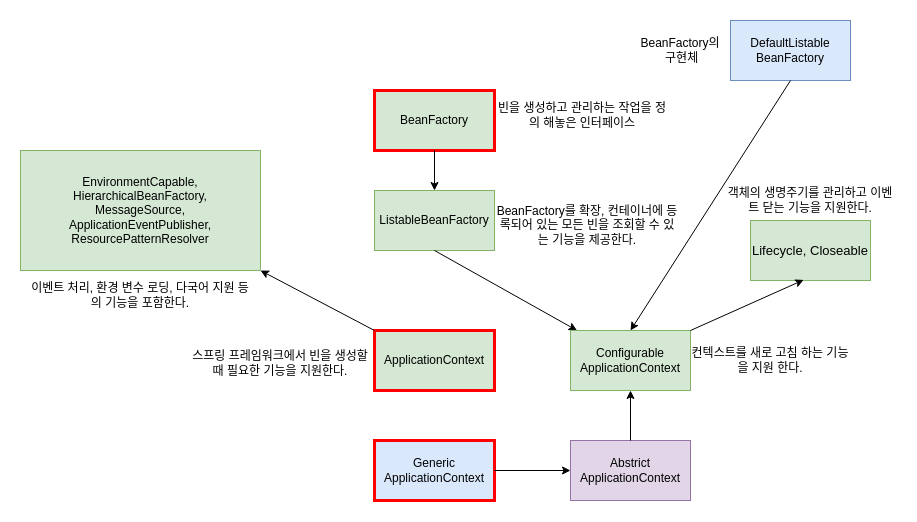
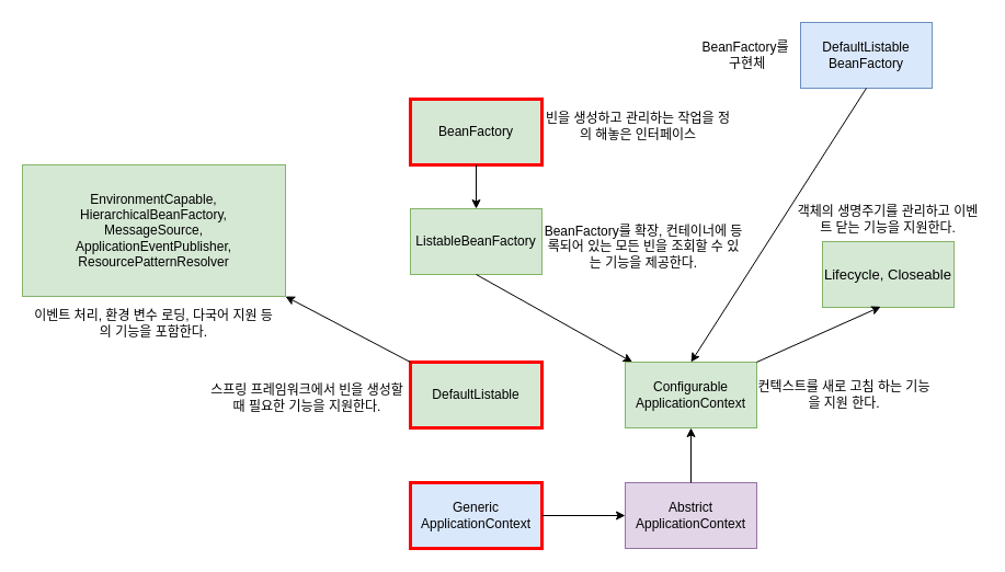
  <mxCell id="0" />
  <mxCell id="1" parent="0" />
- <mxCell id="2" value="ApplicationContext" style="rounded=0;whiteSpace=wrap;html=1;fillColor=#d5e8d4;strokeColor=#FF0000;strokeWidth=3;" parent="1" vertex="1"><mxGeometry x="374" y="330" width="120" height="60" as="geometry" /></mxCell>
+ <mxCell id="2" value="DefaultListable" style="rounded=0;whiteSpace=wrap;html=1;fillColor=#d5e8d4;strokeColor=#FF0000;strokeWidth=3;" parent="1" vertex="1"><mxGeometry x="374" y="330" width="120" height="60" as="geometry" /></mxCell>
  <mxCell id="3" value="ListableBeanFactory" style="rounded=0;whiteSpace=wrap;html=1;fillColor=#d5e8d4;strokeColor=#82b366;" parent="1" vertex="1"><mxGeometry x="374" y="190" width="120" height="60" as="geometry" /></mxCell>
  <mxCell id="4" value="" style="endArrow=classic;html=1;rounded=0;exitX=0.5;exitY=1;exitDx=0;exitDy=0;" parent="1" source="3" target="9" edge="1"><mxGeometry width="50" height="50" relative="1" as="geometry"><mxPoint x="470" y="255" as="sourcePoint" /><mxPoint x="480" y="280" as="targetPoint" /></mxGeometry></mxCell>
  <mxCell id="5" value="BeanFactory" style="rounded=0;whiteSpace=wrap;html=1;fillColor=#d5e8d4;strokeColor=light-dark(#ff0000, #446e2c);strokeWidth=3;glass=0;" parent="1" vertex="1"><mxGeometry x="374" y="90" width="120" height="60" as="geometry" /></mxCell>
  <mxCell id="6" value="" style="endArrow=classic;html=1;rounded=0;exitX=0.5;exitY=1;exitDx=0;exitDy=0;entryX=0.5;entryY=0;entryDx=0;entryDy=0;" parent="1" source="5" target="3" edge="1"><mxGeometry width="50" height="50" relative="1" as="geometry"><mxPoint x="480" y="170" as="sourcePoint" /><mxPoint x="470" y="170" as="targetPoint" /></mxGeometry></mxCell>
  <mxCell id="7" value="EnvironmentCapable,&lt;br&gt; HierarchicalBeanFactory,&lt;div&gt;MessageSource,&lt;/div&gt;&lt;div&gt;ApplicationEventPublisher, ResourcePatternResolver&lt;/div&gt;" style="rounded=0;whiteSpace=wrap;html=1;fillColor=#d5e8d4;strokeColor=#82b366;" parent="1" vertex="1"><mxGeometry x="20" y="150" width="240" height="120" as="geometry" /></mxCell>
  <mxCell id="8" value="이벤트 처리, 환경 변수 로딩, 다국어 지원 등의 기능을 포함한다." style="text;html=1;align=center;verticalAlign=middle;whiteSpace=wrap;rounded=0;" parent="1" vertex="1"><mxGeometry x="30" y="270" width="220" height="50" as="geometry" /></mxCell>
  <mxCell id="9" value="Configurable&lt;br&gt;ApplicationContext" style="rounded=0;whiteSpace=wrap;html=1;fillColor=#d5e8d4;strokeColor=#82b366;" parent="1" vertex="1"><mxGeometry x="570" y="330" width="120" height="60" as="geometry" /></mxCell>
  <mxCell id="10" value="빈을 생성하고 관리하는 작업을 정의 해놓은 인터페이스" style="text;html=1;align=center;verticalAlign=middle;whiteSpace=wrap;rounded=0;" parent="1" vertex="1"><mxGeometry x="494" y="100" width="176" height="30" as="geometry" /></mxCell>
  <mxCell id="11" value="BeanFactory를 확장, 컨테이너에 등록되어 있는 모든 빈을 조회할 수 있는 기능을 제공한다." style="text;html=1;align=center;verticalAlign=middle;whiteSpace=wrap;rounded=0;" parent="1" vertex="1"><mxGeometry x="494" y="200" width="186" height="50" as="geometry" /></mxCell>
  <mxCell id="12" value="스프링 프레임워크에서 빈을 생성할 때 필요한 기능을 지원한다." style="text;html=1;align=center;verticalAlign=middle;whiteSpace=wrap;rounded=0;" parent="1" vertex="1"><mxGeometry x="190" y="335" width="180" height="55" as="geometry" /></mxCell>
  <mxCell id="13" value="컨텍스트를 새로 고침 하는 기능을 지원 한다." style="text;html=1;align=center;verticalAlign=middle;whiteSpace=wrap;rounded=0;" parent="1" vertex="1"><mxGeometry x="690" y="345" width="160" height="30" as="geometry" /></mxCell>
  <mxCell id="14" value="&lt;div&gt;&lt;p style=&quot;font-size: 9.8pt;&quot;&gt;&lt;font face=&quot;Helvetica&quot; style=&quot;color: rgb(0, 0, 0);&quot;&gt;Lifecycle, Closeable&lt;/font&gt;&lt;/p&gt;&lt;/div&gt;" style="rounded=0;whiteSpace=wrap;html=1;fillColor=#d5e8d4;strokeColor=#82b366;" parent="1" vertex="1"><mxGeometry x="750" y="220" width="120" height="60" as="geometry" /></mxCell>
  <mxCell id="15" value="" style="endArrow=classic;html=1;rounded=0;entryX=0.443;entryY=0.99;entryDx=0;entryDy=0;entryPerimeter=0;exitX=1;exitY=0;exitDx=0;exitDy=0;" parent="1" source="9" target="14" edge="1"><mxGeometry width="50" height="50" relative="1" as="geometry"><mxPoint x="690" y="310" as="sourcePoint" /><mxPoint x="690" y="260" as="targetPoint" /></mxGeometry></mxCell>
  <mxCell id="16" value="객체의 생명주기를 관리하고 이벤트 닫는 기능을 지원한다." style="text;html=1;align=center;verticalAlign=middle;whiteSpace=wrap;rounded=0;" parent="1" vertex="1"><mxGeometry x="725" y="180" width="170" height="40" as="geometry" /></mxCell>
  <mxCell id="17" value="Abstrict&lt;div&gt;ApplicationContext&lt;/div&gt;" style="rounded=0;whiteSpace=wrap;html=1;fillColor=#e1d5e7;strokeColor=#9673a6;" parent="1" vertex="1"><mxGeometry x="570" y="440" width="120" height="60" as="geometry" /></mxCell>
  <mxCell id="18" value="Generic&lt;div&gt;&lt;span style=&quot;background-color: transparent; color: light-dark(rgb(0, 0, 0), rgb(255, 255, 255));&quot;&gt;ApplicationContext&lt;/span&gt;&lt;/div&gt;" style="rounded=0;whiteSpace=wrap;html=1;fillColor=#dae8fc;strokeColor=light-dark(#ff0000, #5c79a3);strokeWidth=3;" parent="1" vertex="1"><mxGeometry x="374" y="440" width="120" height="60" as="geometry" /></mxCell>
  <mxCell id="19" value="" style="endArrow=classic;html=1;rounded=0;entryX=0.5;entryY=1;entryDx=0;entryDy=0;exitX=0.5;exitY=0;exitDx=0;exitDy=0;" parent="1" source="17" target="9" edge="1"><mxGeometry width="50" height="50" relative="1" as="geometry"><mxPoint x="670" y="420" as="sourcePoint" /><mxPoint x="680" y="420" as="targetPoint" /></mxGeometry></mxCell>
  <mxCell id="20" value="" style="endArrow=classic;html=1;rounded=0;exitX=1;exitY=0.5;exitDx=0;exitDy=0;entryX=0;entryY=0.5;entryDx=0;entryDy=0;" parent="1" source="18" target="17" edge="1"><mxGeometry width="50" height="50" relative="1" as="geometry"><mxPoint x="450" y="540" as="sourcePoint" /><mxPoint x="510" y="430" as="targetPoint" /></mxGeometry></mxCell>
  <mxCell id="21" value="DefaultListable&lt;div&gt;BeanFactory&lt;/div&gt;" style="rounded=0;whiteSpace=wrap;html=1;fillColor=#dae8fc;strokeColor=#6c8ebf;" parent="1" vertex="1"><mxGeometry x="730" y="20" width="120" height="60" as="geometry" /></mxCell>
  <mxCell id="22" value="" style="endArrow=classic;html=1;rounded=0;exitX=0.5;exitY=1;exitDx=0;exitDy=0;entryX=0.5;entryY=0;entryDx=0;entryDy=0;" parent="1" source="21" target="9" edge="1"><mxGeometry width="50" height="50" relative="1" as="geometry"><mxPoint x="620" y="340" as="sourcePoint" /><mxPoint x="780" y="90" as="targetPoint" /></mxGeometry></mxCell>
- <mxCell id="23" value="BeanFactory의&lt;div&gt;&amp;nbsp;구현체&lt;/div&gt;" style="text;html=1;align=center;verticalAlign=middle;whiteSpace=wrap;rounded=0;" parent="1" vertex="1"><mxGeometry x="620" y="35" width="120" height="30" as="geometry" /></mxCell>
+ <mxCell id="23" value="BeanFactory를&lt;div&gt;&amp;nbsp;구현체&lt;/div&gt;" style="text;html=1;align=center;verticalAlign=middle;whiteSpace=wrap;rounded=0;" parent="1" vertex="1"><mxGeometry x="620" y="35" width="120" height="30" as="geometry" /></mxCell>
  <mxCell id="24" value="" style="endArrow=classic;html=1;rounded=0;entryX=1;entryY=1;entryDx=0;entryDy=0;exitX=0;exitY=0;exitDx=0;exitDy=0;" parent="1" source="2" target="7" edge="1"><mxGeometry width="50" height="50" relative="1" as="geometry"><mxPoint x="290" y="240" as="sourcePoint" /><mxPoint x="407.6" y="300" as="targetPoint" /></mxGeometry></mxCell>
